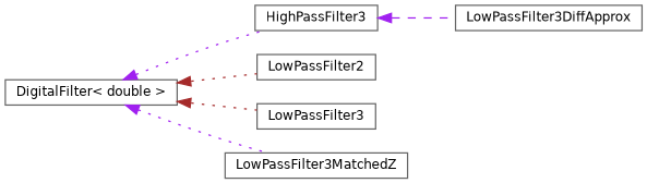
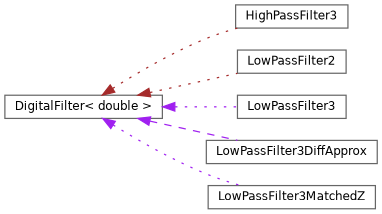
  digraph {
    rankdir=LR
    node [color=grey40 fillcolor=white fontname=Helvetica fontsize=10 shape=box style=filled]
    edge [color=purple dir=back fontname=Helvetica fontsize=10 labelfontname=Helvetica labelfontsize=10 style=dotted]
    n1 [height=0.2 label="DigitalFilter\< double \>" width=0.4]
    n2 [height=0.2 label=HighPassFilter3 width=0.4]
    n3 [height=0.2 label=LowPassFilter2 width=0.4]
    n4 [height=0.2 label=LowPassFilter3 width=0.4]
    n5 [height=0.2 label=LowPassFilter3DiffApprox width=0.4]
    n6 [height=0.2 label=LowPassFilter3MatchedZ width=0.4]
-   n1 -> n2
+   n1 -> n2 [color=brown]
    n1 -> n3 [color=brown]
-   n1 -> n4 [color=brown]
-   n2 -> n5 [style=dashed]
+   n1 -> n4
+   n1 -> n5 [style=dashed]
    n1 -> n6
  }
